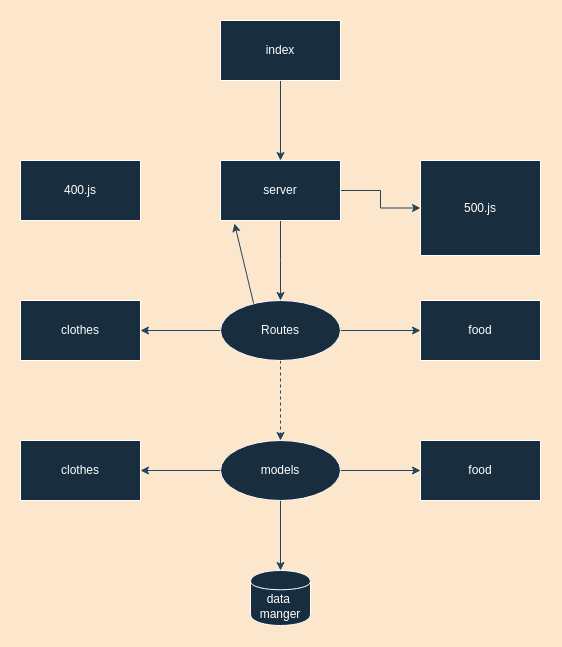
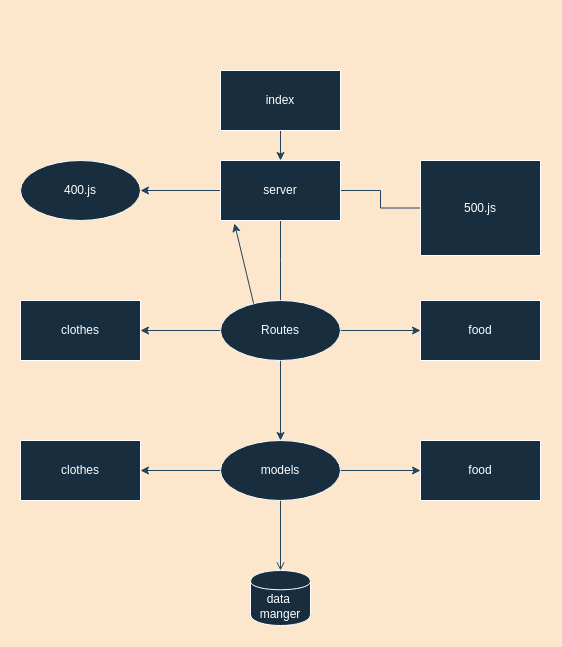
  <mxCell id="0" />
  <mxCell id="1" parent="0" />
- <mxCell id="2" value="" style="edgeStyle=orthogonalEdgeStyle;rounded=0;orthogonalLoop=1;jettySize=auto;html=1;labelBackgroundColor=#FCE7CD;strokeColor=#23445D;" parent="1" source="5" target="6" edge="1"><mxGeometry relative="1" as="geometry" /></mxCell>
- <mxCell id="4" value="" style="edgeStyle=orthogonalEdgeStyle;rounded=0;orthogonalLoop=1;jettySize=auto;html=1;labelBackgroundColor=#FCE7CD;strokeColor=#23445D;" parent="1" source="5" target="13" edge="1"><mxGeometry relative="1" as="geometry"><Array as="points"><mxPoint x="280" y="260" /><mxPoint x="280" y="260" /></Array></mxGeometry></mxCell>
+ <mxCell id="2" value="" style="edgeStyle=orthogonalEdgeStyle;rounded=0;orthogonalLoop=1;jettySize=auto;html=1;labelBackgroundColor=#FCE7CD;strokeColor=#23445D;endArrow=none;" parent="1" source="5" target="6" edge="1"><mxGeometry relative="1" as="geometry" /></mxCell>
+ <mxCell id="3" value="" style="edgeStyle=orthogonalEdgeStyle;rounded=0;orthogonalLoop=1;jettySize=auto;html=1;labelBackgroundColor=#FCE7CD;strokeColor=#23445D;" parent="1" source="5" target="9" edge="1"><mxGeometry relative="1" as="geometry" /></mxCell>
+ <mxCell id="4" value="" style="edgeStyle=orthogonalEdgeStyle;rounded=0;orthogonalLoop=1;jettySize=auto;html=1;labelBackgroundColor=#FCE7CD;strokeColor=#23445D;endArrow=none;" parent="1" source="5" target="13" edge="1"><mxGeometry relative="1" as="geometry"><Array as="points"><mxPoint x="280" y="260" /><mxPoint x="280" y="260" /></Array></mxGeometry></mxCell>
  <mxCell id="5" value="server" style="rounded=0;whiteSpace=wrap;html=1;fillColor=#182E3E;strokeColor=#FFFFFF;fontColor=#FFFFFF;" parent="1" vertex="1"><mxGeometry x="220" y="160" width="120" height="60" as="geometry" /></mxCell>
  <mxCell id="6" value="500.js" style="rounded=0;whiteSpace=wrap;html=1;fillColor=#182E3E;strokeColor=#FFFFFF;fontColor=#FFFFFF;" parent="1" vertex="1"><mxGeometry x="420" y="160" width="120" height="95" as="geometry" /></mxCell>
  <mxCell id="7" value="" style="edgeStyle=orthogonalEdgeStyle;rounded=0;orthogonalLoop=1;jettySize=auto;html=1;labelBackgroundColor=#FCE7CD;strokeColor=#23445D;" edge="1" parent="1" source="8" target="5"><mxGeometry relative="1" as="geometry" /></mxCell>
- <mxCell id="8" value="index" style="rounded=0;whiteSpace=wrap;html=1;fillColor=#182E3E;strokeColor=#FFFFFF;fontColor=#FFFFFF;" parent="1" vertex="1"><mxGeometry x="220" y="20" width="120" height="60" as="geometry" /></mxCell>
- <mxCell id="9" value="400.js" style="rounded=0;whiteSpace=wrap;html=1;fillColor=#182E3E;strokeColor=#FFFFFF;fontColor=#FFFFFF;" parent="1" vertex="1"><mxGeometry x="20" y="160" width="120" height="60" as="geometry" /></mxCell>
+ <mxCell id="8" value="index" style="rounded=0;whiteSpace=wrap;html=1;fillColor=#182E3E;strokeColor=#FFFFFF;fontColor=#FFFFFF;" parent="1" vertex="1"><mxGeometry x="220" y="70" width="120" height="60" as="geometry" /></mxCell>
+ <mxCell id="9" value="400.js" style="ellipse;whiteSpace=wrap;html=1;fillColor=#182E3E;strokeColor=#FFFFFF;fontColor=#FFFFFF;" parent="1" vertex="1"><mxGeometry x="20" y="160" width="120" height="60" as="geometry" /></mxCell>
  <mxCell id="10" value="" style="edgeStyle=orthogonalEdgeStyle;rounded=0;orthogonalLoop=1;jettySize=auto;html=1;labelBackgroundColor=#FCE7CD;strokeColor=#23445D;" edge="1" parent="1" source="13" target="14"><mxGeometry relative="1" as="geometry" /></mxCell>
  <mxCell id="11" value="" style="edgeStyle=orthogonalEdgeStyle;rounded=0;orthogonalLoop=1;jettySize=auto;html=1;labelBackgroundColor=#FCE7CD;strokeColor=#23445D;" edge="1" parent="1" source="13" target="15"><mxGeometry relative="1" as="geometry" /></mxCell>
- <mxCell id="12" value="" style="edgeStyle=orthogonalEdgeStyle;rounded=0;orthogonalLoop=1;jettySize=auto;html=1;labelBackgroundColor=#FCE7CD;strokeColor=#23445D;dashed=1;" edge="1" parent="1" source="13" target="19"><mxGeometry relative="1" as="geometry" /></mxCell>
+ <mxCell id="12" value="" style="edgeStyle=orthogonalEdgeStyle;rounded=0;orthogonalLoop=1;jettySize=auto;html=1;labelBackgroundColor=#FCE7CD;strokeColor=#23445D;" edge="1" parent="1" source="13" target="19"><mxGeometry relative="1" as="geometry" /></mxCell>
  <mxCell id="13" value="Routes" style="ellipse;whiteSpace=wrap;html=1;fillColor=#182E3E;strokeColor=#FFFFFF;fontColor=#FFFFFF;" parent="1" vertex="1"><mxGeometry x="220" y="300" width="120" height="60" as="geometry" /></mxCell>
  <mxCell id="14" value="food" style="rounded=0;whiteSpace=wrap;html=1;fillColor=#182E3E;strokeColor=#FFFFFF;fontColor=#FFFFFF;" vertex="1" parent="1"><mxGeometry x="420" y="300" width="120" height="60" as="geometry" /></mxCell>
  <mxCell id="15" value="clothes" style="rounded=0;whiteSpace=wrap;html=1;fillColor=#182E3E;strokeColor=#FFFFFF;fontColor=#FFFFFF;" vertex="1" parent="1"><mxGeometry x="20" y="300" width="120" height="60" as="geometry" /></mxCell>
  <mxCell id="16" value="" style="edgeStyle=orthogonalEdgeStyle;rounded=0;orthogonalLoop=1;jettySize=auto;html=1;labelBackgroundColor=#FCE7CD;strokeColor=#23445D;" edge="1" parent="1" source="19" target="20"><mxGeometry relative="1" as="geometry" /></mxCell>
  <mxCell id="17" value="" style="edgeStyle=orthogonalEdgeStyle;rounded=0;orthogonalLoop=1;jettySize=auto;html=1;labelBackgroundColor=#FCE7CD;strokeColor=#23445D;" edge="1" parent="1" source="19" target="21"><mxGeometry relative="1" as="geometry" /></mxCell>
- <mxCell id="18" value="" style="edgeStyle=orthogonalEdgeStyle;rounded=0;orthogonalLoop=1;jettySize=auto;html=1;labelBackgroundColor=#FCE7CD;strokeColor=#23445D;" edge="1" parent="1" source="19" target="22"><mxGeometry relative="1" as="geometry" /></mxCell>
+ <mxCell id="18" value="" style="edgeStyle=orthogonalEdgeStyle;rounded=0;orthogonalLoop=1;jettySize=auto;html=1;labelBackgroundColor=#FCE7CD;strokeColor=#23445D;endArrow=open;" edge="1" parent="1" source="19" target="22"><mxGeometry relative="1" as="geometry" /></mxCell>
  <mxCell id="19" value="models" style="ellipse;whiteSpace=wrap;html=1;fillColor=#182E3E;strokeColor=#FFFFFF;fontColor=#FFFFFF;" vertex="1" parent="1"><mxGeometry x="220" y="440" width="120" height="60" as="geometry" /></mxCell>
  <mxCell id="20" value="food" style="rounded=0;whiteSpace=wrap;html=1;fillColor=#182E3E;strokeColor=#FFFFFF;fontColor=#FFFFFF;" vertex="1" parent="1"><mxGeometry x="420" y="440" width="120" height="60" as="geometry" /></mxCell>
  <mxCell id="21" value="clothes" style="rounded=0;whiteSpace=wrap;html=1;fillColor=#182E3E;strokeColor=#FFFFFF;fontColor=#FFFFFF;" vertex="1" parent="1"><mxGeometry x="20" y="440" width="120" height="60" as="geometry" /></mxCell>
  <mxCell id="22" value="data&amp;nbsp;&lt;br&gt;manger" style="shape=cylinder;whiteSpace=wrap;html=1;boundedLbl=1;backgroundOutline=1;rounded=0;fillColor=#182E3E;strokeColor=#FFFFFF;fontColor=#FFFFFF;" vertex="1" parent="1"><mxGeometry x="250" y="570" width="60" height="55" as="geometry" /></mxCell>
  <mxCell id="23" value="" style="endArrow=classic;html=1;strokeColor=#23445D;exitX=0.25;exitY=0;exitDx=0;exitDy=0;labelBackgroundColor=#FCE7CD;" edge="1" parent="1" source="13"><mxGeometry width="50" height="50" relative="1" as="geometry"><mxPoint x="256" y="340" as="sourcePoint" /><mxPoint x="234" y="223" as="targetPoint" /></mxGeometry></mxCell>
